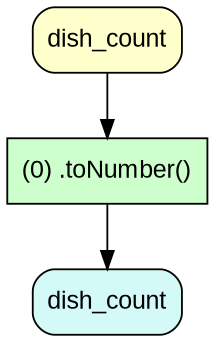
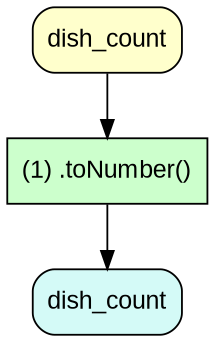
  digraph {
    fontname="Liberation Sans"
    node [shape=box style="rounded,filled" fontname="Liberation Sans"]
    edge [fontname="Liberation Sans"]
    n1 [fillcolor="#FFFFCC" label=dish_count]
-   "(1) .toNumber()" [fillcolor="#CCFFCC" peripheries=1 style=filled label="(0) .toNumber()"]
+   "(1) .toNumber()" [fillcolor="#CCFFCC" peripheries=1 style=filled]
    n3 [fillcolor="#d4faf7" label=dish_count]
    n1 -> "(1) .toNumber()"
    "(1) .toNumber()" -> n3
  }
